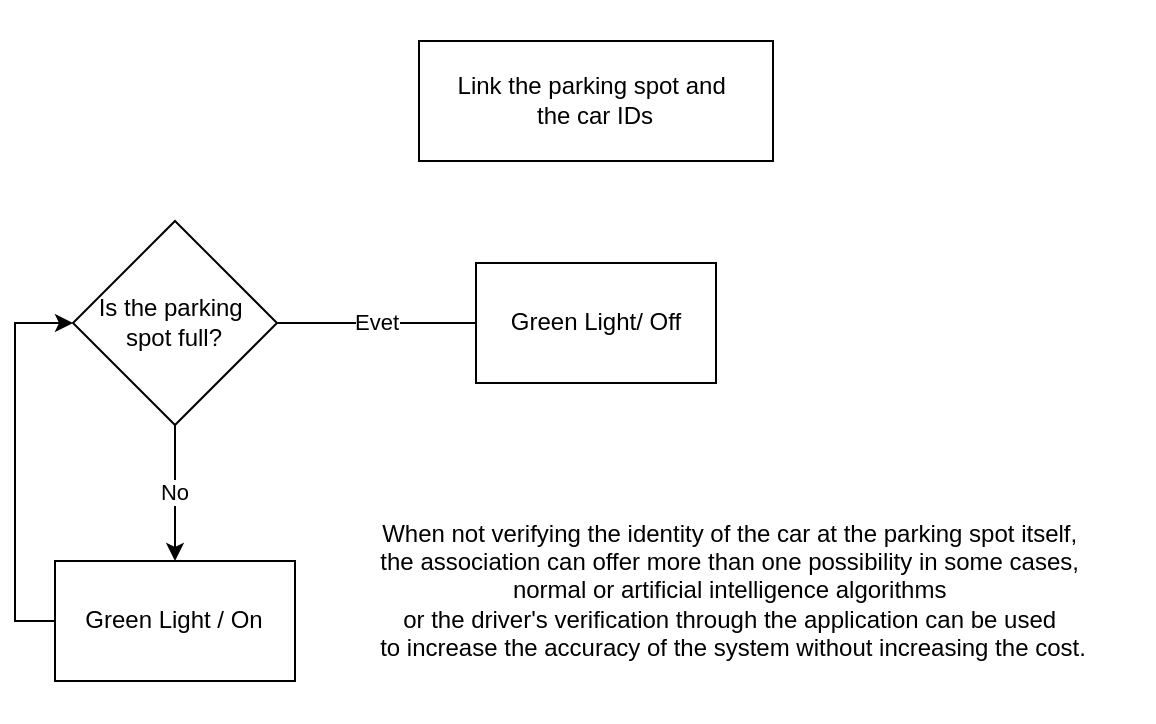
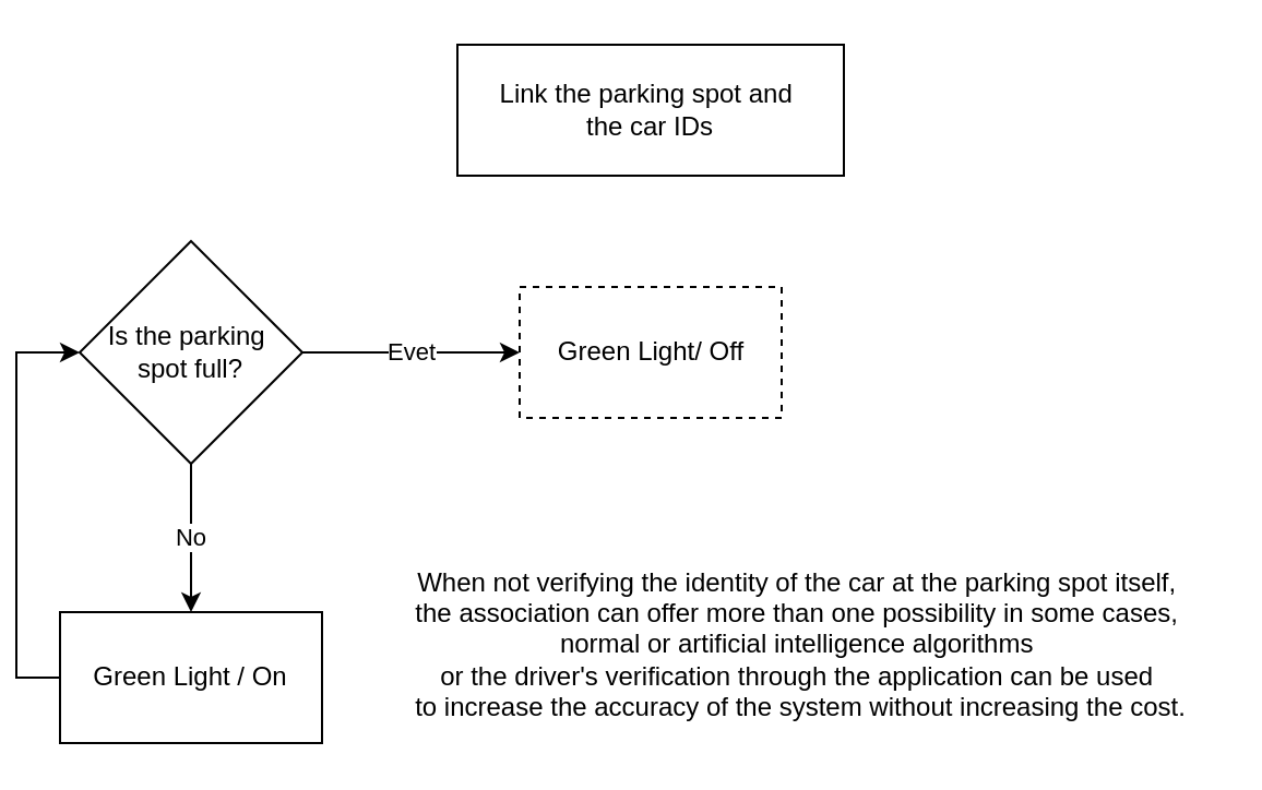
  <mxCell id="0" />
  <mxCell id="1" parent="0" />
  <mxCell id="2" value="No" style="edgeStyle=orthogonalEdgeStyle;rounded=0;orthogonalLoop=1;jettySize=auto;html=1;" parent="1" source="4" target="6" edge="1"><mxGeometry relative="1" as="geometry" /></mxCell>
- <mxCell id="3" value="Evet" style="edgeStyle=orthogonalEdgeStyle;rounded=0;orthogonalLoop=1;jettySize=auto;html=1;endArrow=none;" parent="1" source="4" target="7" edge="1"><mxGeometry relative="1" as="geometry" /></mxCell>
+ <mxCell id="3" value="Evet" style="edgeStyle=orthogonalEdgeStyle;rounded=0;orthogonalLoop=1;jettySize=auto;html=1;" parent="1" source="4" target="7" edge="1"><mxGeometry relative="1" as="geometry" /></mxCell>
  <mxCell id="4" value="Is the parking&amp;nbsp;&lt;br&gt;spot full?" style="rhombus;whiteSpace=wrap;html=1;aspect=fixed;" parent="1" vertex="1"><mxGeometry x="29" y="110" width="102" height="102" as="geometry" /></mxCell>
  <mxCell id="5" style="edgeStyle=orthogonalEdgeStyle;rounded=0;orthogonalLoop=1;jettySize=auto;html=1;exitX=0;exitY=0.5;exitDx=0;exitDy=0;entryX=0;entryY=0.5;entryDx=0;entryDy=0;" parent="1" source="6" target="4" edge="1"><mxGeometry relative="1" as="geometry" /></mxCell>
  <mxCell id="6" value="Green Light / On" style="whiteSpace=wrap;html=1;" parent="1" vertex="1"><mxGeometry x="20" y="280" width="120" height="60" as="geometry" /></mxCell>
- <mxCell id="7" value="Green Light/ Off" style="whiteSpace=wrap;html=1;" parent="1" vertex="1"><mxGeometry x="230.5" y="131" width="120" height="60" as="geometry" /></mxCell>
+ <mxCell id="7" value="Green Light/ Off" style="whiteSpace=wrap;html=1;dashed=1;" parent="1" vertex="1"><mxGeometry x="230.5" y="131" width="120" height="60" as="geometry" /></mxCell>
  <mxCell id="8" value="Link the parking spot and&amp;nbsp;&lt;br&gt;the car IDs" style="whiteSpace=wrap;html=1;" parent="1" vertex="1"><mxGeometry x="202" y="20" width="177" height="60" as="geometry" /></mxCell>
  <mxCell id="9" value="When not verifying the identity of the car at the parking spot itself,&amp;nbsp;&lt;div&gt;the association can offer more than one possibility in some cases,&amp;nbsp;&lt;div&gt;normal or artificial intelligence algorithms&amp;nbsp;&lt;/div&gt;&lt;div&gt;or the driver's verification through the application can be used&amp;nbsp;&lt;/div&gt;&lt;div&gt;to increase the accuracy of the system without increasing the cost.&lt;/div&gt;&lt;/div&gt;" style="text;html=1;align=center;verticalAlign=middle;resizable=0;points=[];autosize=1;strokeColor=none;fillColor=none;" parent="1" vertex="1"><mxGeometry x="169" y="250" width="380" height="90" as="geometry" /></mxCell>
